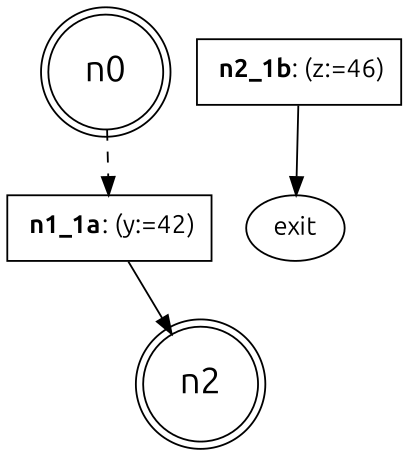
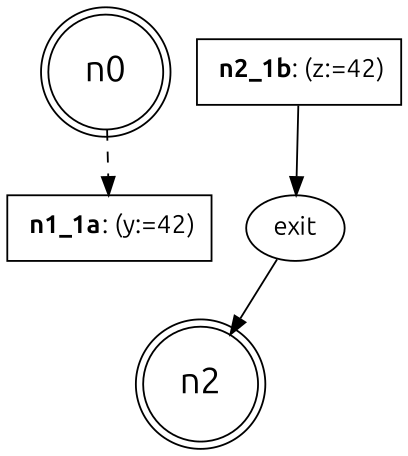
  digraph {
    fontname=Ubuntu
    node [fontname=Ubuntu shape=doublecircle]
    edge [fontname=Ubuntu]
    n1 [fontsize=20 label=n0]
    n1_1a [label=< <B>n1_1a</B>: (y:=42)> shape=box]
    n2 [fontsize=20]
-   n2_1b [label=< <B>n2_1b</B>: (z:=46)> shape=box]
+   n2_1b [label=< <B>n2_1b</B>: (z:=42)> shape=box]
    exit [shape=""]
    n1 -> n1_1a [style=dashed]
-   n1_1a -> n2
+   exit -> n2
    n2_1b -> exit
  }
